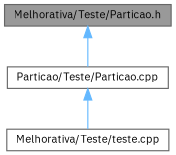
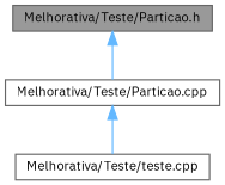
  digraph {
    fontname="IBM Plex Sans"
    node [color=grey40 fillcolor=white fontname="IBM Plex Sans" fontsize=10 shape=box style=filled]
    edge [color=steelblue1 dir=back fontname="IBM Plex Sans" fontsize=10 labelfontname=Helvetica labelfontsize=10 style=solid]
    n1 [color=gray40 fillcolor=grey60 fontcolor=black height=0.2 label="Melhorativa/Teste/Particao.h" width=0.4]
-   n2 [height=0.2 label="Particao/Teste/Particao.cpp" width=0.4]
+   n2 [height=0.2 label="Melhorativa/Teste/Particao.cpp" width=0.4]
    n3 [height=0.2 label="Melhorativa/Teste/teste.cpp" width=0.4]
    n1 -> n2
    n2 -> n3
  }
